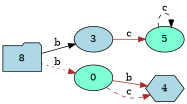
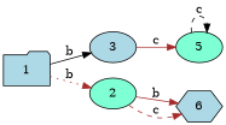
  digraph {
    rankdir=LR
    node [fillcolor=lightblue shape=ellipse style=filled]
    edge [color=brown style=solid]
-   1 [shape=folder label=8]
+   1 [shape=folder]
    3
-   2 [fillcolor=aquamarine label=0]
+   2 [fillcolor=aquamarine]
    5 [fillcolor=aquamarine]
-   4 [shape=hexagon]
+   4 [shape=hexagon label=6]
    1 -> 3 [color=black label=b]
    1 -> 2 [label=b style=dotted]
    3 -> 5 [label=c]
    2 -> 4 [label=b]
    2 -> 4 [label=c style=dashed]
    5 -> 5 [color=black label=c style=dashed]
  }
